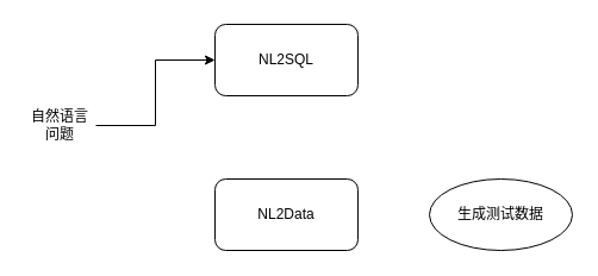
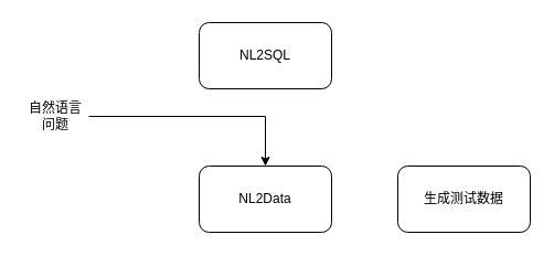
  <mxCell id="0" />
  <mxCell id="1" parent="0" />
  <mxCell id="2" value="NL2SQL" style="rounded=1;whiteSpace=wrap;html=1;" vertex="1" parent="1"><mxGeometry x="180" y="20" width="120" height="60" as="geometry" /></mxCell>
  <mxCell id="3" value="NL2Data" style="rounded=1;whiteSpace=wrap;html=1;" vertex="1" parent="1"><mxGeometry x="180" y="150" width="120" height="60" as="geometry" /></mxCell>
- <mxCell id="4" style="edgeStyle=orthogonalEdgeStyle;rounded=0;orthogonalLoop=1;jettySize=auto;html=1;exitX=1;exitY=0.5;exitDx=0;exitDy=0;entryX=0;entryY=0.5;entryDx=0;entryDy=0;" edge="1" parent="1" source="5" target="2"><mxGeometry relative="1" as="geometry" /></mxCell>
+ <mxCell id="4" style="edgeStyle=orthogonalEdgeStyle;rounded=0;orthogonalLoop=1;jettySize=auto;html=1;exitX=1;exitY=0.5;exitDx=0;exitDy=0;" edge="1" parent="1" source="5" target="3"><mxGeometry relative="1" as="geometry" /></mxCell>
  <mxCell id="5" value="自然语言问题" style="text;html=1;align=center;verticalAlign=middle;whiteSpace=wrap;rounded=0;" vertex="1" parent="1"><mxGeometry x="20" y="90" width="60" height="30" as="geometry" /></mxCell>
- <mxCell id="6" value="生成测试数据" style="ellipse;whiteSpace=wrap;html=1;" vertex="1" parent="1"><mxGeometry x="360" y="150" width="120" height="60" as="geometry" /></mxCell>
+ <mxCell id="6" value="生成测试数据" style="rounded=1;whiteSpace=wrap;html=1;" vertex="1" parent="1"><mxGeometry x="360" y="150" width="120" height="60" as="geometry" /></mxCell>
